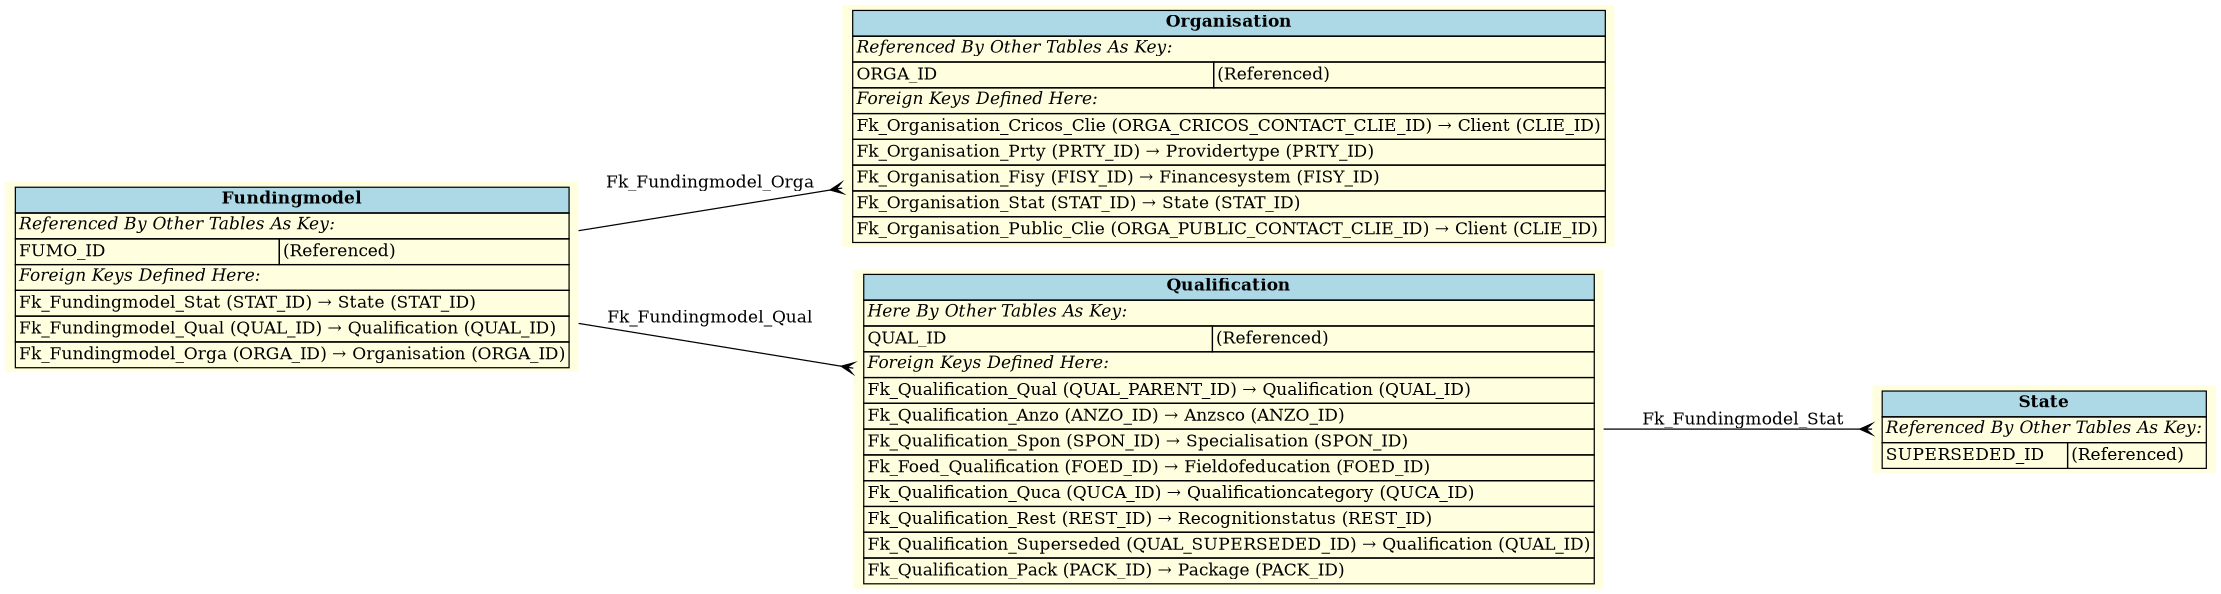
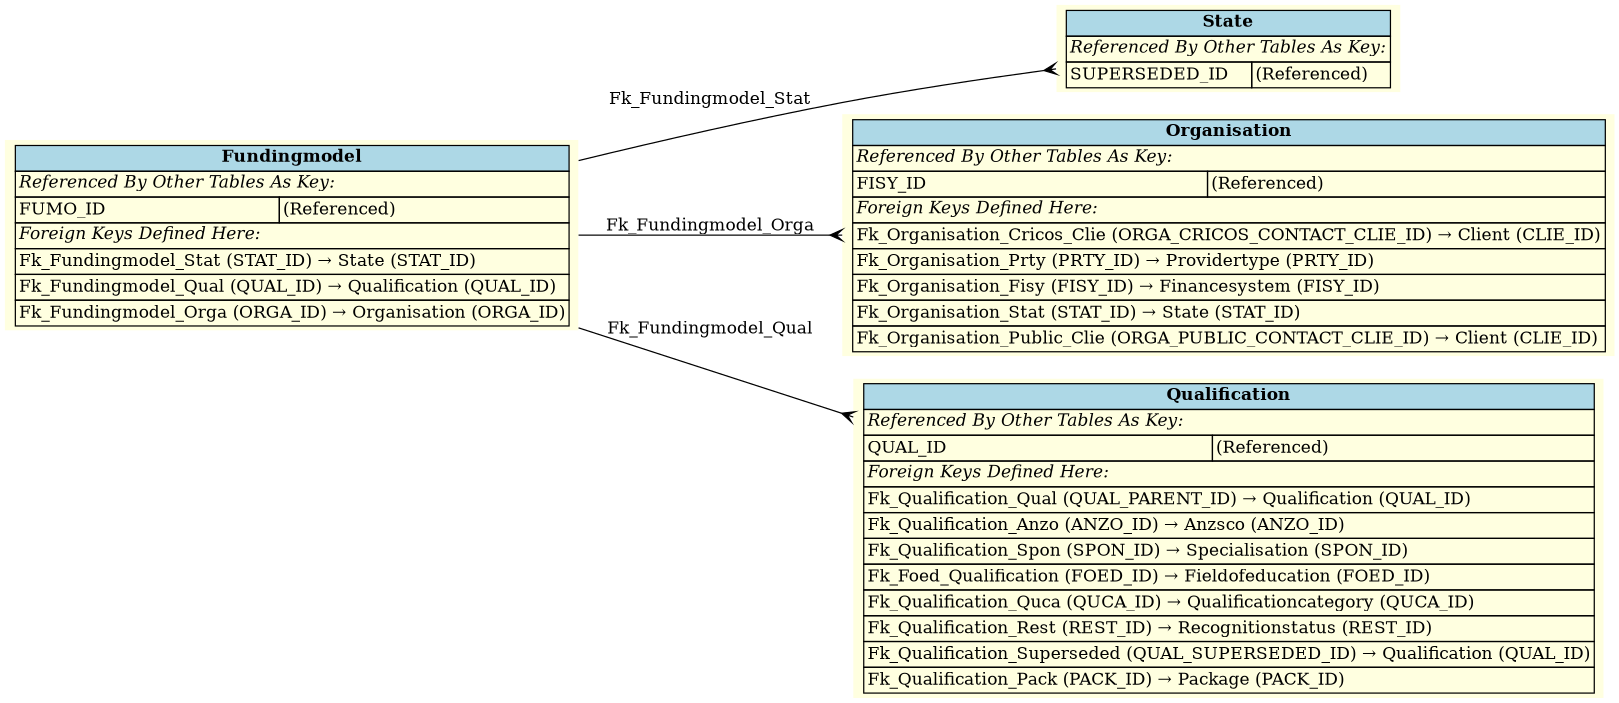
  digraph {
    rankdir=LR
    node [fillcolor=lightyellow shape=plaintext style=filled]
    edge [arrowhead=crow arrowtail=none dir=both labelfontsize=10]
    n1 [label=<     <TABLE BORDER="0" CELLBORDER="1" CELLSPACING="0" BGCOLOR="lightyellow">       <TR><TD COLSPAN="2" BGCOLOR="lightblue"><B>State</B></TD></TR>       <TR><TD COLSPAN="2" ALIGN="LEFT"><I>Referenced By Other Tables As Key:</I></TD></TR>       <TR><TD ALIGN="LEFT">SUPERSEDED_ID</TD><TD ALIGN="LEFT">(Referenced)</TD></TR>     </TABLE>     >]
    n2 [label=<     <TABLE BORDER="0" CELLBORDER="1" CELLSPACING="0" BGCOLOR="lightyellow">       <TR><TD COLSPAN="2" BGCOLOR="lightblue"><B>Fundingmodel</B></TD></TR>       <TR><TD COLSPAN="2" ALIGN="LEFT"><I>Referenced By Other Tables As Key:</I></TD></TR>       <TR><TD ALIGN="LEFT">FUMO_ID</TD><TD ALIGN="LEFT">(Referenced)</TD></TR>       <TR><TD COLSPAN="2" ALIGN="LEFT"><I>Foreign Keys Defined Here:</I></TD></TR>       <TR><TD ALIGN="LEFT" COLSPAN="2">Fk_Fundingmodel_Stat (STAT_ID) &rarr; State (STAT_ID)</TD></TR>       <TR><TD ALIGN="LEFT" COLSPAN="2">Fk_Fundingmodel_Qual (QUAL_ID) &rarr; Qualification (QUAL_ID)</TD></TR>       <TR><TD ALIGN="LEFT" COLSPAN="2">Fk_Fundingmodel_Orga (ORGA_ID) &rarr; Organisation (ORGA_ID)</TD></TR>     </TABLE>     >]
-   n3 [label=<     <TABLE BORDER="0" CELLBORDER="1" CELLSPACING="0" BGCOLOR="lightyellow">       <TR><TD COLSPAN="2" BGCOLOR="lightblue"><B>Organisation</B></TD></TR>       <TR><TD COLSPAN="2" ALIGN="LEFT"><I>Referenced By Other Tables As Key:</I></TD></TR>       <TR><TD ALIGN="LEFT">ORGA_ID</TD><TD ALIGN="LEFT">(Referenced)</TD></TR>       <TR><TD COLSPAN="2" ALIGN="LEFT"><I>Foreign Keys Defined Here:</I></TD></TR>       <TR><TD ALIGN="LEFT" COLSPAN="2">Fk_Organisation_Cricos_Clie (ORGA_CRICOS_CONTACT_CLIE_ID) &rarr; Client (CLIE_ID)</TD></TR>       <TR><TD ALIGN="LEFT" COLSPAN="2">Fk_Organisation_Prty (PRTY_ID) &rarr; Providertype (PRTY_ID)</TD></TR>       <TR><TD ALIGN="LEFT" COLSPAN="2">Fk_Organisation_Fisy (FISY_ID) &rarr; Financesystem (FISY_ID)</TD></TR>       <TR><TD ALIGN="LEFT" COLSPAN="2">Fk_Organisation_Stat (STAT_ID) &rarr; State (STAT_ID)</TD></TR>       <TR><TD ALIGN="LEFT" COLSPAN="2">Fk_Organisation_Public_Clie (ORGA_PUBLIC_CONTACT_CLIE_ID) &rarr; Client (CLIE_ID)</TD></TR>     </TABLE>     >]
-   n4 [label=<     <TABLE BORDER="0" CELLBORDER="1" CELLSPACING="0" BGCOLOR="lightyellow">       <TR><TD COLSPAN="2" BGCOLOR="lightblue"><B>Qualification</B></TD></TR>       <TR><TD COLSPAN="2" ALIGN="LEFT"><I>Here By Other Tables As Key:</I></TD></TR>       <TR><TD ALIGN="LEFT">QUAL_ID</TD><TD ALIGN="LEFT">(Referenced)</TD></TR>       <TR><TD COLSPAN="2" ALIGN="LEFT"><I>Foreign Keys Defined Here:</I></TD></TR>       <TR><TD ALIGN="LEFT" COLSPAN="2">Fk_Qualification_Qual (QUAL_PARENT_ID) &rarr; Qualification (QUAL_ID)</TD></TR>       <TR><TD ALIGN="LEFT" COLSPAN="2">Fk_Qualification_Anzo (ANZO_ID) &rarr; Anzsco (ANZO_ID)</TD></TR>       <TR><TD ALIGN="LEFT" COLSPAN="2">Fk_Qualification_Spon (SPON_ID) &rarr; Specialisation (SPON_ID)</TD></TR>       <TR><TD ALIGN="LEFT" COLSPAN="2">Fk_Foed_Qualification (FOED_ID) &rarr; Fieldofeducation (FOED_ID)</TD></TR>       <TR><TD ALIGN="LEFT" COLSPAN="2">Fk_Qualification_Quca (QUCA_ID) &rarr; Qualificationcategory (QUCA_ID)</TD></TR>       <TR><TD ALIGN="LEFT" COLSPAN="2">Fk_Qualification_Rest (REST_ID) &rarr; Recognitionstatus (REST_ID)</TD></TR>       <TR><TD ALIGN="LEFT" COLSPAN="2">Fk_Qualification_Superseded (QUAL_SUPERSEDED_ID) &rarr; Qualification (QUAL_ID)</TD></TR>       <TR><TD ALIGN="LEFT" COLSPAN="2">Fk_Qualification_Pack (PACK_ID) &rarr; Package (PACK_ID)</TD></TR>     </TABLE>     >]
-   n4 -> n1 [label=" Fk_Fundingmodel_Stat "]
+   n3 [label=<     <TABLE BORDER="0" CELLBORDER="1" CELLSPACING="0" BGCOLOR="lightyellow">       <TR><TD COLSPAN="2" BGCOLOR="lightblue"><B>Organisation</B></TD></TR>       <TR><TD COLSPAN="2" ALIGN="LEFT"><I>Referenced By Other Tables As Key:</I></TD></TR>       <TR><TD ALIGN="LEFT">FISY_ID</TD><TD ALIGN="LEFT">(Referenced)</TD></TR>       <TR><TD COLSPAN="2" ALIGN="LEFT"><I>Foreign Keys Defined Here:</I></TD></TR>       <TR><TD ALIGN="LEFT" COLSPAN="2">Fk_Organisation_Cricos_Clie (ORGA_CRICOS_CONTACT_CLIE_ID) &rarr; Client (CLIE_ID)</TD></TR>       <TR><TD ALIGN="LEFT" COLSPAN="2">Fk_Organisation_Prty (PRTY_ID) &rarr; Providertype (PRTY_ID)</TD></TR>       <TR><TD ALIGN="LEFT" COLSPAN="2">Fk_Organisation_Fisy (FISY_ID) &rarr; Financesystem (FISY_ID)</TD></TR>       <TR><TD ALIGN="LEFT" COLSPAN="2">Fk_Organisation_Stat (STAT_ID) &rarr; State (STAT_ID)</TD></TR>       <TR><TD ALIGN="LEFT" COLSPAN="2">Fk_Organisation_Public_Clie (ORGA_PUBLIC_CONTACT_CLIE_ID) &rarr; Client (CLIE_ID)</TD></TR>     </TABLE>     >]
+   n4 [label=<     <TABLE BORDER="0" CELLBORDER="1" CELLSPACING="0" BGCOLOR="lightyellow">       <TR><TD COLSPAN="2" BGCOLOR="lightblue"><B>Qualification</B></TD></TR>       <TR><TD COLSPAN="2" ALIGN="LEFT"><I>Referenced By Other Tables As Key:</I></TD></TR>       <TR><TD ALIGN="LEFT">QUAL_ID</TD><TD ALIGN="LEFT">(Referenced)</TD></TR>       <TR><TD COLSPAN="2" ALIGN="LEFT"><I>Foreign Keys Defined Here:</I></TD></TR>       <TR><TD ALIGN="LEFT" COLSPAN="2">Fk_Qualification_Qual (QUAL_PARENT_ID) &rarr; Qualification (QUAL_ID)</TD></TR>       <TR><TD ALIGN="LEFT" COLSPAN="2">Fk_Qualification_Anzo (ANZO_ID) &rarr; Anzsco (ANZO_ID)</TD></TR>       <TR><TD ALIGN="LEFT" COLSPAN="2">Fk_Qualification_Spon (SPON_ID) &rarr; Specialisation (SPON_ID)</TD></TR>       <TR><TD ALIGN="LEFT" COLSPAN="2">Fk_Foed_Qualification (FOED_ID) &rarr; Fieldofeducation (FOED_ID)</TD></TR>       <TR><TD ALIGN="LEFT" COLSPAN="2">Fk_Qualification_Quca (QUCA_ID) &rarr; Qualificationcategory (QUCA_ID)</TD></TR>       <TR><TD ALIGN="LEFT" COLSPAN="2">Fk_Qualification_Rest (REST_ID) &rarr; Recognitionstatus (REST_ID)</TD></TR>       <TR><TD ALIGN="LEFT" COLSPAN="2">Fk_Qualification_Superseded (QUAL_SUPERSEDED_ID) &rarr; Qualification (QUAL_ID)</TD></TR>       <TR><TD ALIGN="LEFT" COLSPAN="2">Fk_Qualification_Pack (PACK_ID) &rarr; Package (PACK_ID)</TD></TR>     </TABLE>     >]
+   n2 -> n1 [label=" Fk_Fundingmodel_Stat "]
    n2 -> n3 [label=" Fk_Fundingmodel_Orga "]
    n2 -> n4 [label=" Fk_Fundingmodel_Qual "]
  }
